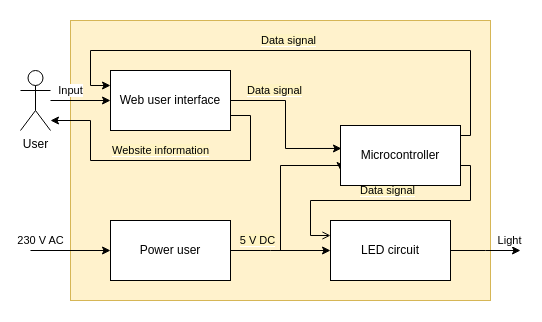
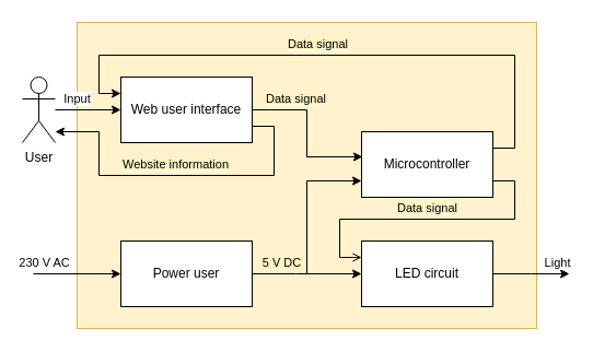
  <mxCell id="0" />
  <mxCell id="1" parent="0" />
  <mxCell id="2" value="" style="rounded=0;whiteSpace=wrap;html=1;glass=0;shadow=0;fillColor=#fff2cc;strokeColor=#d6b656;" parent="1" vertex="1"><mxGeometry x="70" y="20" width="420" height="280" as="geometry" /></mxCell>
  <mxCell id="3" value="&lt;span style=&quot;background-color: rgb(255 , 244 , 195)&quot;&gt;5 V DC&lt;/span&gt;" style="edgeStyle=orthogonalEdgeStyle;rounded=0;orthogonalLoop=1;jettySize=auto;html=1;" parent="1" source="5" target="10" edge="1"><mxGeometry x="-0.467" y="10" relative="1" as="geometry"><Array as="points"><mxPoint x="270" y="250" /><mxPoint x="270" y="250" /></Array><mxPoint as="offset" /></mxGeometry></mxCell>
  <mxCell id="4" style="edgeStyle=orthogonalEdgeStyle;rounded=0;orthogonalLoop=1;jettySize=auto;html=1;entryX=0;entryY=0.75;entryDx=0;entryDy=0;" parent="1" target="8" edge="1"><mxGeometry relative="1" as="geometry"><mxPoint x="290" y="250" as="sourcePoint" /><Array as="points"><mxPoint x="280" y="250" /><mxPoint x="280" y="165" /></Array></mxGeometry></mxCell>
  <mxCell id="5" value="Power user" style="rounded=0;whiteSpace=wrap;html=1;" parent="1" vertex="1"><mxGeometry x="110" y="220" width="120" height="60" as="geometry" /></mxCell>
  <mxCell id="6" value="&lt;span style=&quot;background-color: rgb(255 , 244 , 195)&quot;&gt;Data signal&lt;/span&gt;" style="edgeStyle=orthogonalEdgeStyle;rounded=0;orthogonalLoop=1;jettySize=auto;html=1;exitX=1;exitY=0.75;exitDx=0;exitDy=0;entryX=0;entryY=0.25;entryDx=0;entryDy=0;endArrow=open;" parent="1" source="8" target="10" edge="1"><mxGeometry y="-10" relative="1" as="geometry"><Array as="points"><mxPoint x="470" y="165" /><mxPoint x="470" y="200" /><mxPoint x="310" y="200" /><mxPoint x="310" y="235" /></Array><mxPoint as="offset" /></mxGeometry></mxCell>
  <mxCell id="7" value="&lt;span style=&quot;background-color: rgb(255 , 244 , 195)&quot;&gt;Data signal&lt;/span&gt;" style="edgeStyle=orthogonalEdgeStyle;rounded=0;orthogonalLoop=1;jettySize=auto;html=1;exitX=1;exitY=0.25;exitDx=0;exitDy=0;entryX=0;entryY=0.25;entryDx=0;entryDy=0;" parent="1" source="8" target="13" edge="1"><mxGeometry x="0.056" y="-10" relative="1" as="geometry"><Array as="points"><mxPoint x="470" y="135" /><mxPoint x="470" y="50" /><mxPoint x="90" y="50" /><mxPoint x="90" y="85" /></Array><mxPoint as="offset" /></mxGeometry></mxCell>
- <mxCell id="8" value="Microcontroller" style="rounded=0;whiteSpace=wrap;html=1;" parent="1" vertex="1"><mxGeometry x="340" y="125" width="120" height="60" as="geometry" /></mxCell>
+ <mxCell id="8" value="Microcontroller" style="rounded=0;whiteSpace=wrap;html=1;" parent="1" vertex="1"><mxGeometry x="330" y="120" width="120" height="60" as="geometry" /></mxCell>
  <mxCell id="9" value="Light" style="edgeStyle=orthogonalEdgeStyle;rounded=0;orthogonalLoop=1;jettySize=auto;html=1;" parent="1" source="10" edge="1"><mxGeometry x="0.714" y="10" relative="1" as="geometry"><mxPoint x="520" y="250" as="targetPoint" /><mxPoint as="offset" /></mxGeometry></mxCell>
  <mxCell id="10" value="LED circuit" style="rounded=0;whiteSpace=wrap;html=1;" parent="1" vertex="1"><mxGeometry x="330" y="220" width="120" height="60" as="geometry" /></mxCell>
  <mxCell id="11" value="&lt;span style=&quot;background-color: rgb(255 , 244 , 195)&quot;&gt;Data signal&lt;/span&gt;" style="edgeStyle=orthogonalEdgeStyle;rounded=0;orthogonalLoop=1;jettySize=auto;html=1;exitX=1;exitY=0.5;exitDx=0;exitDy=0;entryX=0.008;entryY=0.383;entryDx=0;entryDy=0;entryPerimeter=0;" parent="1" source="13" target="8" edge="1"><mxGeometry x="-0.444" y="10" relative="1" as="geometry"><mxPoint as="offset" /></mxGeometry></mxCell>
  <mxCell id="12" value="&lt;span style=&quot;background-color: rgb(255 , 244 , 195)&quot;&gt;Website information&lt;/span&gt;" style="edgeStyle=orthogonalEdgeStyle;rounded=0;orthogonalLoop=1;jettySize=auto;html=1;exitX=1;exitY=0.75;exitDx=0;exitDy=0;" parent="1" source="13" edge="1"><mxGeometry x="0.018" y="-10" relative="1" as="geometry"><mxPoint x="50" y="120" as="targetPoint" /><Array as="points"><mxPoint x="250" y="115" /><mxPoint x="250" y="160" /><mxPoint x="90" y="160" /><mxPoint x="90" y="120" /></Array><mxPoint as="offset" /></mxGeometry></mxCell>
  <mxCell id="13" value="Web user interface" style="rounded=0;whiteSpace=wrap;html=1;" parent="1" vertex="1"><mxGeometry x="110" y="70" width="120" height="60" as="geometry" /></mxCell>
  <mxCell id="14" value="Input" style="edgeStyle=orthogonalEdgeStyle;rounded=0;orthogonalLoop=1;jettySize=auto;html=1;" parent="1" source="15" target="13" edge="1"><mxGeometry x="-0.333" y="10" relative="1" as="geometry"><mxPoint as="offset" /></mxGeometry></mxCell>
  <mxCell id="15" value="User" style="shape=umlActor;verticalLabelPosition=bottom;verticalAlign=top;html=1;outlineConnect=0;" parent="1" vertex="1"><mxGeometry x="20" y="70" width="30" height="60" as="geometry" /></mxCell>
  <mxCell id="16" value="230 V AC" style="endArrow=classic;html=1;entryX=0;entryY=0.5;entryDx=0;entryDy=0;" parent="1" target="5" edge="1"><mxGeometry x="-0.75" y="10" width="50" height="50" relative="1" as="geometry"><mxPoint x="30" y="250" as="sourcePoint" /><mxPoint x="400" y="140" as="targetPoint" /><mxPoint as="offset" /></mxGeometry></mxCell>
